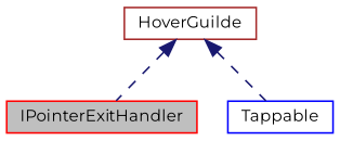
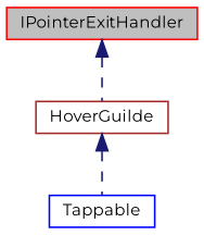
  digraph {
    fontname=Montserrat
    node [fillcolor=white fontname=Montserrat fontsize=10 shape=record style=filled]
    edge [color=midnightblue dir=back fontname=Montserrat fontsize=10 labelfontname=Helvetica labelfontsize=10 style=dashed]
    n1 [color=red fillcolor=grey75 fontcolor=black height=0.2 label=IPointerExitHandler width=0.4]
    n2 [color=brown height=0.2 label=HoverGuilde width=0.4]
    n3 [color=blue height=0.2 label=Tappable width=0.4]
-   n2 -> n1
+   n1 -> n2
    n2 -> n3
  }
